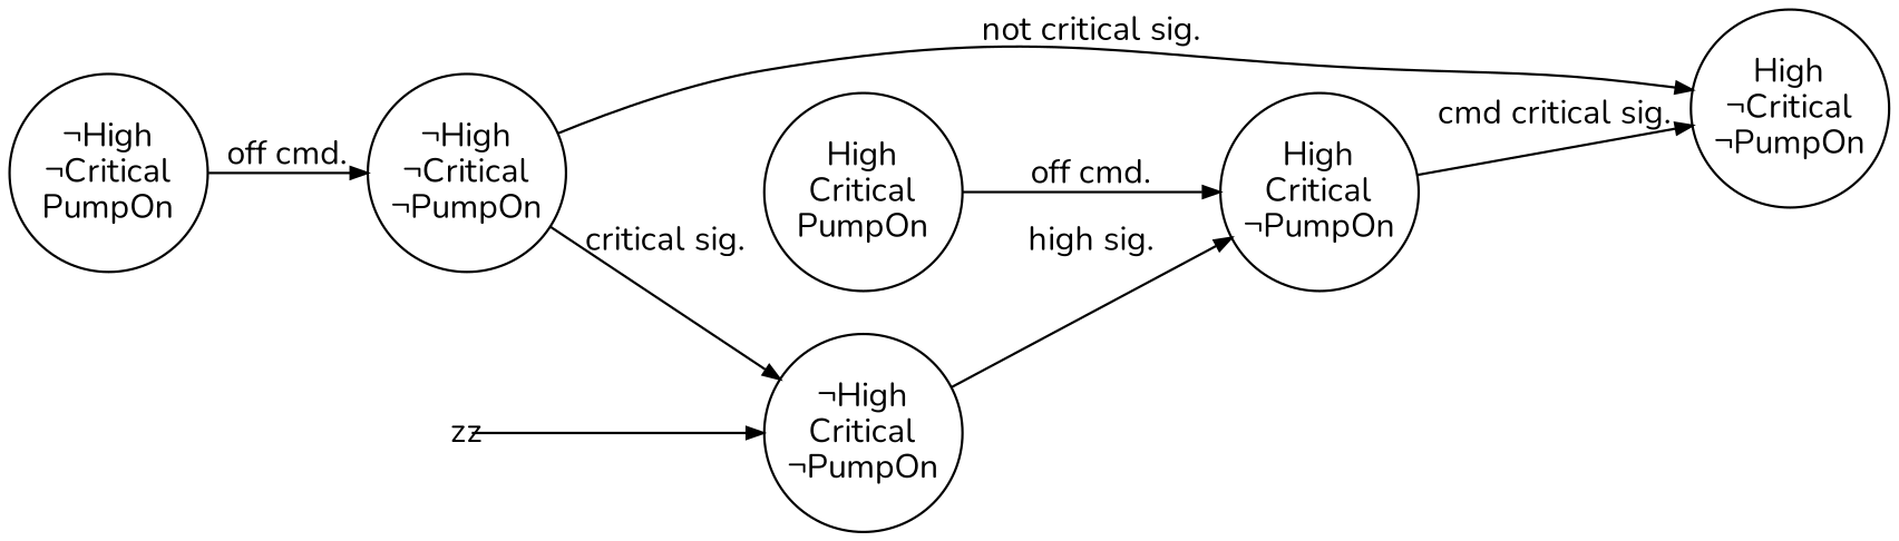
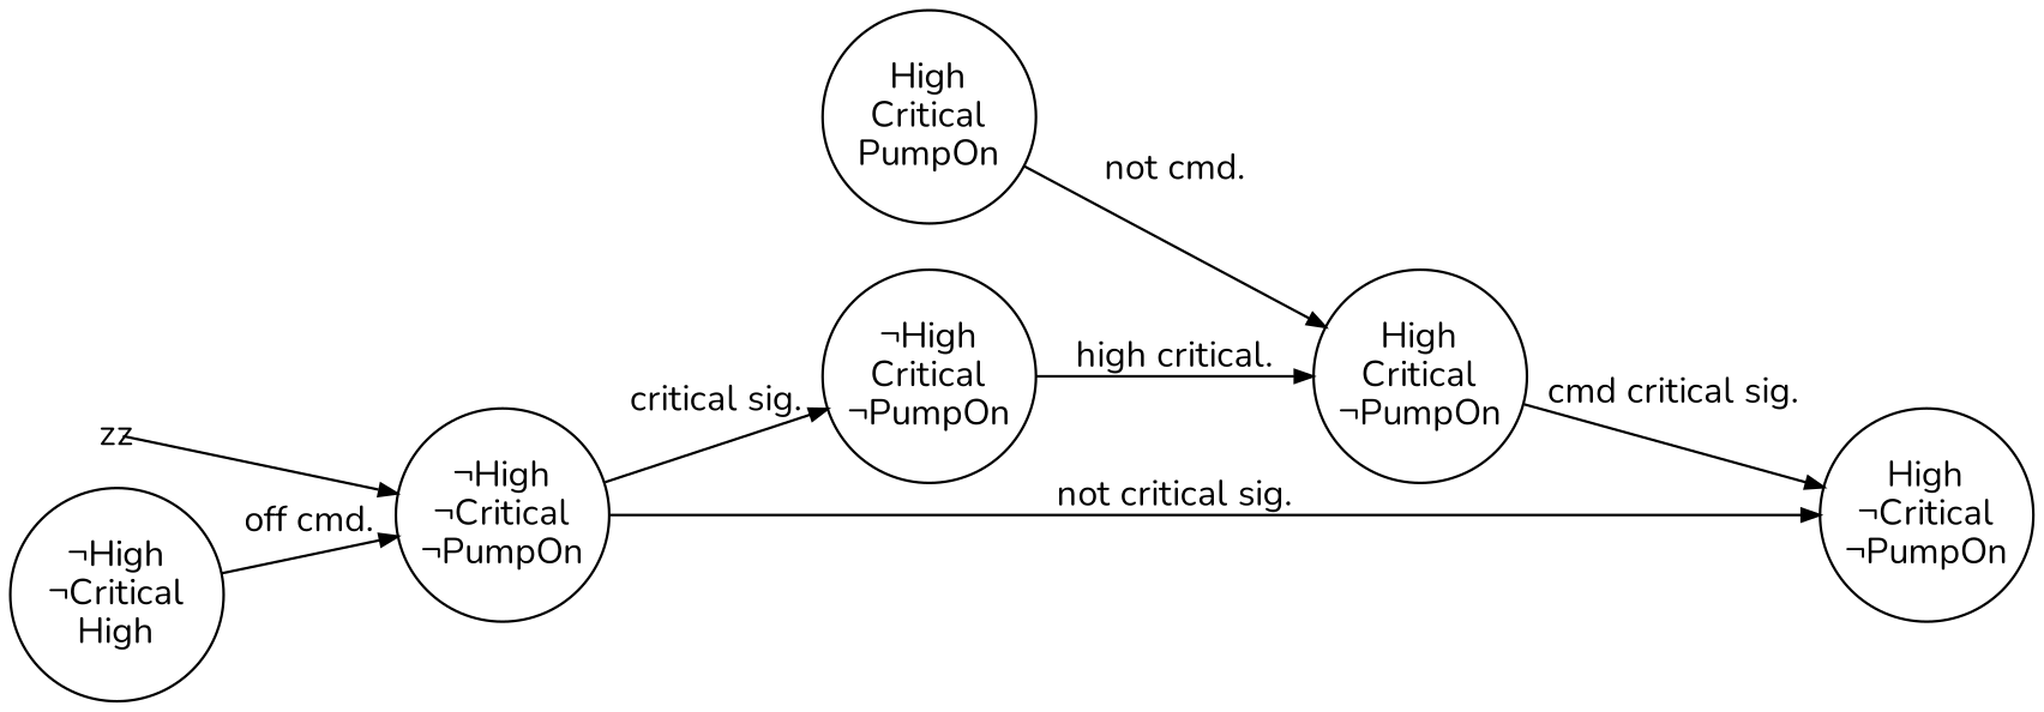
  digraph {
    fontname=Nunito
    pack=true
    rankdir=LR
    ranksep=0
    node [color=black fixedsize=true fontname=Nunito shape=circle]
    edge [arrowsize=0.7 fontname=Nunito]
    zz [color=white fillcolor=white height=0.05 style=filled width=0.05]
    n2 [height=1.15 label="&not;High\n&not;Critical\n&not;PumpOn" width=1.15]
    n3 [height=1.15 label="&not;High\nCritical\n&not;PumpOn" width=1.15]
    n4 [height=1.15 label="High\n&not;Critical\n&not;PumpOn" width=1.15]
    n5 [height=1.15 label="High\nCritical\n&not;PumpOn" width=1.15]
    n6 [height=1.15 label="High\nCritical\nPumpOn" width=1.15]
-   n7 [height=1.15 label="&not;High\n&not;Critical\nPumpOn" width=1.15]
-   zz -> n3
+   n7 [height=1.15 label="&not;High\n&not;Critical\nHigh" width=1.15]
+   zz -> n2
    n2 -> n3 [label="critical sig."]
    n2 -> n4 [label="not critical sig."]
-   n3 -> n5 [label="high sig."]
+   n3 -> n5 [label="high critical."]
    n5 -> n4 [label="cmd critical sig."]
-   n6 -> n5 [label="off cmd."]
+   n6 -> n5 [label="not cmd."]
    n7 -> n2 [label="off cmd."]
  }
